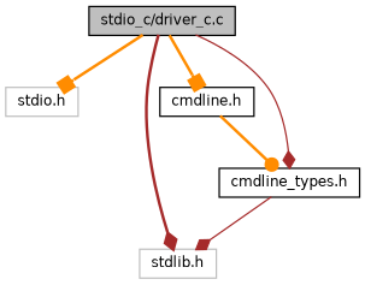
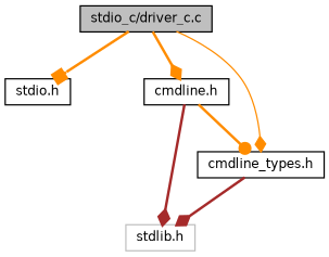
  digraph {
    node [color=black fillcolor=white fontname=Helvetica fontsize=10 shape=record style=filled]
    edge [arrowhead=diamond color=darkorange fontname=Helvetica fontsize=10 labelfontname=Helvetica labelfontsize=10 style=bold]
    n1 [fillcolor=grey75 fontcolor=black height=0.2 label="stdio_c/driver_c.c" width=0.4]
-   n2 [color=grey75 height=0.2 label="stdio.h" width=0.4]
+   n2 [height=0.2 label="stdio.h" width=0.4]
    n3 [color=grey75 height=0.2 label="stdlib.h" width=0.4]
    n4 [height=0.2 label="cmdline.h" width=0.4]
    n5 [height=0.2 label="cmdline_types.h" width=0.4]
    n1 -> n2 [arrowhead=box]
-   n1 -> n3 [color=brown]
-   n1 -> n4 [arrowhead=box]
-   n1 -> n5 [color=brown style=solid]
+   n4 -> n3 [color=brown]
+   n1 -> n4
+   n1 -> n5 [style=solid]
    n4 -> n5 [arrowhead=dot]
-   n5 -> n3 [color=brown style=solid]
+   n5 -> n3 [color=brown]
  }
